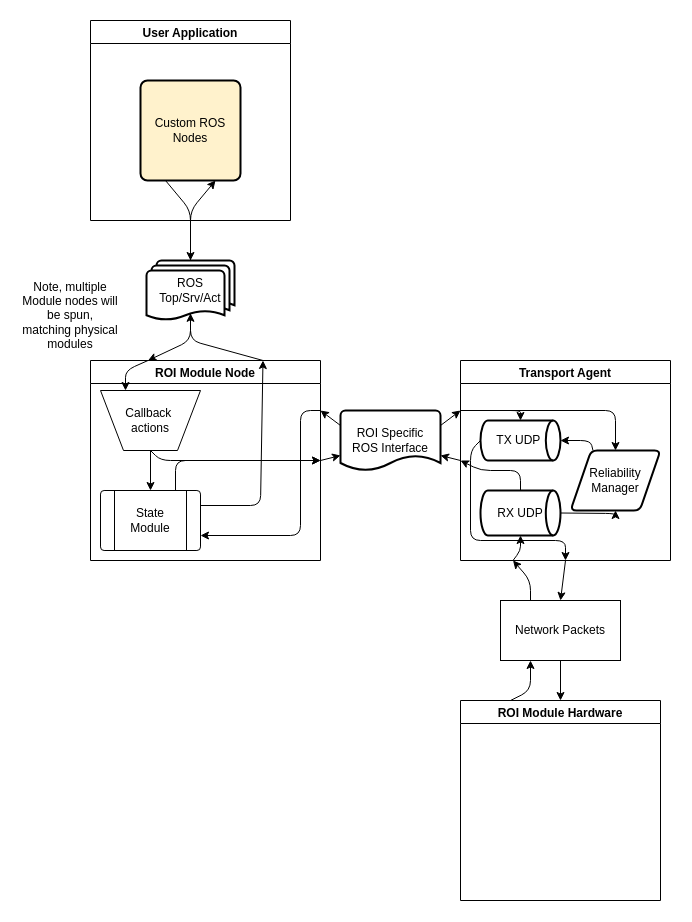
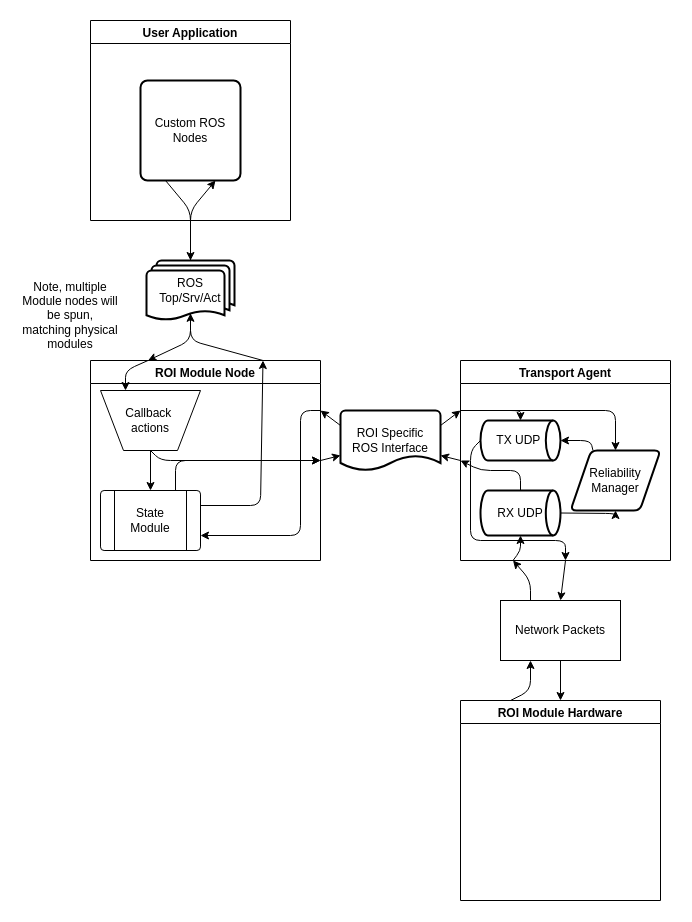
  <mxCell id="0" />
  <mxCell id="1" parent="0" />
  <mxCell id="2" value="User Application" style="swimlane;" vertex="1" parent="1"><mxGeometry x="90" y="20" width="200" height="200" as="geometry" /></mxCell>
- <mxCell id="3" value="Custom ROS Nodes" style="rounded=1;whiteSpace=wrap;html=1;absoluteArcSize=1;arcSize=14;strokeWidth=2;fillColor=#fff2cc;" vertex="1" parent="2"><mxGeometry x="50" y="60" width="100" height="100" as="geometry" /></mxCell>
+ <mxCell id="3" value="Custom ROS Nodes" style="rounded=1;whiteSpace=wrap;html=1;absoluteArcSize=1;arcSize=14;strokeWidth=2;" vertex="1" parent="2"><mxGeometry x="50" y="60" width="100" height="100" as="geometry" /></mxCell>
  <mxCell id="4" value="ROI Module Node" style="swimlane;" vertex="1" parent="1"><mxGeometry x="90" y="360" width="230" height="200" as="geometry" /></mxCell>
  <mxCell id="5" style="edgeStyle=none;html=1;exitX=0.5;exitY=1;exitDx=0;exitDy=0;entryX=1;entryY=0.5;entryDx=0;entryDy=0;" edge="1" parent="4" source="7" target="4"><mxGeometry relative="1" as="geometry"><Array as="points"><mxPoint x="70" y="100" /></Array></mxGeometry></mxCell>
  <mxCell id="6" style="edgeStyle=none;html=1;exitX=0.5;exitY=1;exitDx=0;exitDy=0;entryX=0.5;entryY=0;entryDx=0;entryDy=0;" edge="1" parent="4" source="7" target="11"><mxGeometry relative="1" as="geometry" /></mxCell>
  <mxCell id="7" value="Callback&amp;nbsp;&lt;div&gt;actions&lt;/div&gt;" style="verticalLabelPosition=middle;verticalAlign=middle;html=1;shape=trapezoid;perimeter=trapezoidPerimeter;whiteSpace=wrap;size=0.23;arcSize=10;flipV=1;labelPosition=center;align=center;" vertex="1" parent="4"><mxGeometry x="10" y="30" width="100" height="60" as="geometry" /></mxCell>
  <mxCell id="8" style="edgeStyle=none;html=1;exitX=0.25;exitY=0;exitDx=0;exitDy=0;entryX=0.25;entryY=0;entryDx=0;entryDy=0;" edge="1" parent="4" source="4" target="7"><mxGeometry relative="1" as="geometry"><Array as="points"><mxPoint x="35" y="10" /></Array></mxGeometry></mxCell>
  <mxCell id="9" style="edgeStyle=none;html=1;exitX=0.75;exitY=0;exitDx=0;exitDy=0;" edge="1" parent="4" source="11"><mxGeometry relative="1" as="geometry"><mxPoint x="230" y="100" as="targetPoint" /><Array as="points"><mxPoint x="85" y="100" /><mxPoint x="210" y="100" /></Array></mxGeometry></mxCell>
  <mxCell id="10" style="edgeStyle=none;html=1;exitX=1;exitY=0.25;exitDx=0;exitDy=0;entryX=0.75;entryY=0;entryDx=0;entryDy=0;" edge="1" parent="4" source="11" target="4"><mxGeometry relative="1" as="geometry"><Array as="points"><mxPoint x="170" y="145" /></Array></mxGeometry></mxCell>
  <mxCell id="11" value="" style="verticalLabelPosition=bottom;verticalAlign=top;html=1;shape=process;whiteSpace=wrap;rounded=1;size=0.14;arcSize=6;" vertex="1" parent="4"><mxGeometry x="10" y="130" width="100" height="60" as="geometry" /></mxCell>
  <mxCell id="12" value="State&lt;div&gt;Module&lt;/div&gt;" style="text;html=1;align=center;verticalAlign=middle;whiteSpace=wrap;rounded=0;" vertex="1" parent="4"><mxGeometry x="30" y="145" width="60" height="30" as="geometry" /></mxCell>
  <mxCell id="13" style="edgeStyle=none;html=1;exitX=1;exitY=0.25;exitDx=0;exitDy=0;entryX=1;entryY=0.75;entryDx=0;entryDy=0;" edge="1" parent="4" source="4" target="11"><mxGeometry relative="1" as="geometry"><Array as="points"><mxPoint x="210" y="50" /><mxPoint x="210" y="175" /></Array></mxGeometry></mxCell>
  <mxCell id="14" style="edgeStyle=none;html=1;exitX=0.5;exitY=1;exitDx=0;exitDy=0;entryX=0.5;entryY=0;entryDx=0;entryDy=0;" edge="1" parent="1" source="15" target="41"><mxGeometry relative="1" as="geometry" /></mxCell>
  <mxCell id="15" value="Transport Agent" style="swimlane;" vertex="1" parent="1"><mxGeometry x="460" y="360" width="210" height="200" as="geometry" /></mxCell>
  <mxCell id="16" style="edgeStyle=none;html=1;exitX=1;exitY=0.5;exitDx=0;exitDy=0;exitPerimeter=0;entryX=0.5;entryY=1;entryDx=0;entryDy=0;" edge="1" parent="15" source="18" target="21"><mxGeometry relative="1" as="geometry"><Array as="points"><mxPoint x="155" y="153" /></Array></mxGeometry></mxCell>
  <mxCell id="17" style="edgeStyle=none;html=1;exitX=0.5;exitY=0;exitDx=0;exitDy=0;exitPerimeter=0;entryX=0;entryY=0.5;entryDx=0;entryDy=0;" edge="1" parent="15" source="18" target="15"><mxGeometry relative="1" as="geometry"><Array as="points"><mxPoint x="60" y="110" /><mxPoint x="20" y="110" /></Array></mxGeometry></mxCell>
  <mxCell id="18" value="RX UDP" style="strokeWidth=2;html=1;shape=mxgraph.flowchart.direct_data;whiteSpace=wrap;" vertex="1" parent="15"><mxGeometry x="20" y="130" width="80" height="45" as="geometry" /></mxCell>
  <mxCell id="19" style="edgeStyle=none;html=1;exitX=0;exitY=0.5;exitDx=0;exitDy=0;exitPerimeter=0;entryX=0.5;entryY=1;entryDx=0;entryDy=0;" edge="1" parent="15" source="20" target="15"><mxGeometry relative="1" as="geometry"><Array as="points"><mxPoint x="10" y="90" /><mxPoint x="10" y="180" /><mxPoint x="105" y="180" /></Array></mxGeometry></mxCell>
  <mxCell id="20" value="TX UDP&amp;nbsp;" style="strokeWidth=2;html=1;shape=mxgraph.flowchart.direct_data;whiteSpace=wrap;" vertex="1" parent="15"><mxGeometry x="20" y="60" width="80" height="40" as="geometry" /></mxCell>
  <mxCell id="21" value="Reliability&lt;div&gt;Manager&lt;/div&gt;" style="shape=parallelogram;html=1;strokeWidth=2;perimeter=parallelogramPerimeter;whiteSpace=wrap;rounded=1;arcSize=12;size=0.23;" vertex="1" parent="15"><mxGeometry x="110" y="90" width="90" height="60" as="geometry" /></mxCell>
  <mxCell id="22" style="edgeStyle=none;html=1;exitX=0;exitY=0.25;exitDx=0;exitDy=0;entryX=0.5;entryY=0;entryDx=0;entryDy=0;" edge="1" parent="15" source="15" target="21"><mxGeometry relative="1" as="geometry"><Array as="points"><mxPoint x="155" y="50" /></Array></mxGeometry></mxCell>
  <mxCell id="23" style="edgeStyle=none;html=1;exitX=0;exitY=0.25;exitDx=0;exitDy=0;entryX=0.5;entryY=0;entryDx=0;entryDy=0;entryPerimeter=0;" edge="1" parent="15" source="15" target="20"><mxGeometry relative="1" as="geometry"><Array as="points"><mxPoint x="60" y="50" /></Array></mxGeometry></mxCell>
  <mxCell id="24" style="edgeStyle=none;html=1;exitX=0.25;exitY=0;exitDx=0;exitDy=0;entryX=1;entryY=0.5;entryDx=0;entryDy=0;entryPerimeter=0;" edge="1" parent="15" source="21" target="20"><mxGeometry relative="1" as="geometry"><Array as="points"><mxPoint x="130" y="80" /></Array></mxGeometry></mxCell>
  <mxCell id="25" style="edgeStyle=none;html=1;exitX=0.25;exitY=1;exitDx=0;exitDy=0;entryX=0.5;entryY=1;entryDx=0;entryDy=0;entryPerimeter=0;" edge="1" parent="15" source="15" target="18"><mxGeometry relative="1" as="geometry"><Array as="points"><mxPoint x="60" y="190" /></Array></mxGeometry></mxCell>
  <mxCell id="26" style="edgeStyle=none;html=1;exitX=0.25;exitY=0;exitDx=0;exitDy=0;entryX=0.25;entryY=1;entryDx=0;entryDy=0;" edge="1" parent="1" source="27" target="41"><mxGeometry relative="1" as="geometry"><Array as="points"><mxPoint x="530" y="690" /></Array></mxGeometry></mxCell>
  <mxCell id="27" value="ROI Module Hardware" style="swimlane;" vertex="1" parent="1"><mxGeometry x="460" y="700" width="200" height="200" as="geometry" /></mxCell>
  <mxCell id="28" style="edgeStyle=none;html=1;exitX=0.5;exitY=0;exitDx=0;exitDy=0;exitPerimeter=0;entryX=0.75;entryY=1;entryDx=0;entryDy=0;" edge="1" parent="1" source="30" target="3"><mxGeometry relative="1" as="geometry"><Array as="points"><mxPoint x="190" y="210" /></Array></mxGeometry></mxCell>
  <mxCell id="29" style="edgeStyle=none;html=1;exitX=0.5;exitY=0.88;exitDx=0;exitDy=0;exitPerimeter=0;entryX=0.25;entryY=0;entryDx=0;entryDy=0;" edge="1" parent="1" source="30" target="4"><mxGeometry relative="1" as="geometry"><Array as="points"><mxPoint x="190" y="340" /></Array></mxGeometry></mxCell>
  <mxCell id="30" value="ROS Top/Srv/Act" style="strokeWidth=2;html=1;shape=mxgraph.flowchart.multi-document;whiteSpace=wrap;" vertex="1" parent="1"><mxGeometry x="146" y="260" width="88" height="60" as="geometry" /></mxCell>
  <mxCell id="31" style="edgeStyle=none;html=1;exitX=0.25;exitY=1;exitDx=0;exitDy=0;entryX=0.5;entryY=0;entryDx=0;entryDy=0;entryPerimeter=0;" edge="1" parent="1" source="3" target="30"><mxGeometry relative="1" as="geometry"><Array as="points"><mxPoint x="190" y="210" /></Array></mxGeometry></mxCell>
  <mxCell id="32" style="edgeStyle=none;html=1;exitX=0.75;exitY=0;exitDx=0;exitDy=0;entryX=0.5;entryY=0.88;entryDx=0;entryDy=0;entryPerimeter=0;" edge="1" parent="1" source="4" target="30"><mxGeometry relative="1" as="geometry"><Array as="points"><mxPoint x="190" y="340" /></Array></mxGeometry></mxCell>
  <mxCell id="33" style="edgeStyle=none;html=1;exitX=0;exitY=0.25;exitDx=0;exitDy=0;exitPerimeter=0;entryX=1;entryY=0.25;entryDx=0;entryDy=0;" edge="1" parent="1" source="35" target="4"><mxGeometry relative="1" as="geometry"><mxPoint x="320" y="435.172" as="targetPoint" /></mxGeometry></mxCell>
  <mxCell id="34" style="edgeStyle=none;html=1;exitX=1;exitY=0.25;exitDx=0;exitDy=0;exitPerimeter=0;entryX=0;entryY=0.25;entryDx=0;entryDy=0;" edge="1" parent="1" source="35" target="15"><mxGeometry relative="1" as="geometry" /></mxCell>
  <mxCell id="35" value="ROI Specific&lt;div&gt;ROS Interface&lt;/div&gt;" style="strokeWidth=2;html=1;shape=mxgraph.flowchart.document2;whiteSpace=wrap;size=0.25;" vertex="1" parent="1"><mxGeometry x="340" y="410" width="100" height="60" as="geometry" /></mxCell>
  <mxCell id="36" style="edgeStyle=none;html=1;exitX=1;exitY=0.5;exitDx=0;exitDy=0;entryX=0;entryY=0.75;entryDx=0;entryDy=0;entryPerimeter=0;" edge="1" parent="1" source="4" target="35"><mxGeometry relative="1" as="geometry" /></mxCell>
  <mxCell id="37" style="edgeStyle=none;html=1;exitX=0;exitY=0.5;exitDx=0;exitDy=0;entryX=1;entryY=0.75;entryDx=0;entryDy=0;entryPerimeter=0;" edge="1" parent="1" source="15" target="35"><mxGeometry relative="1" as="geometry" /></mxCell>
  <mxCell id="38" value="Note, multiple Module nodes will be spun, matching physical modules" style="text;html=1;align=center;verticalAlign=middle;whiteSpace=wrap;rounded=0;" vertex="1" parent="1"><mxGeometry x="20" y="300" width="100" height="30" as="geometry" /></mxCell>
  <mxCell id="39" style="edgeStyle=none;html=1;exitX=0.25;exitY=0;exitDx=0;exitDy=0;entryX=0.25;entryY=1;entryDx=0;entryDy=0;" edge="1" parent="1" source="41" target="15"><mxGeometry relative="1" as="geometry"><Array as="points"><mxPoint x="530" y="580" /></Array></mxGeometry></mxCell>
  <mxCell id="40" style="edgeStyle=none;html=1;exitX=0.5;exitY=1;exitDx=0;exitDy=0;entryX=0.5;entryY=0;entryDx=0;entryDy=0;" edge="1" parent="1" source="41" target="27"><mxGeometry relative="1" as="geometry" /></mxCell>
  <mxCell id="41" value="Network Packets" style="rounded=0;whiteSpace=wrap;html=1;" vertex="1" parent="1"><mxGeometry x="500" y="600" width="120" height="60" as="geometry" /></mxCell>
